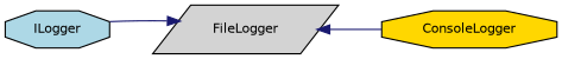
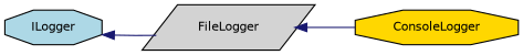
  digraph {
    rankdir=LR
    node [color=black fontname=Helvetica fontsize=10 shape=octagon style=filled]
    edge [color=midnightblue dir=back fontname=Helvetica fontsize=10 labelfontname=Helvetica labelfontsize=10 style=solid]
    n1 [fillcolor=lightblue height=0.2 label=ILogger width=0.4]
    n2 [fillcolor=lightgrey height=0.2 label=FileLogger shape=parallelogram width=0.4]
    n3 [fillcolor=gold height=0.2 label=ConsoleLogger width=0.4]
-   n2 -> n1
+   n1 -> n2
    n2 -> n3
  }
